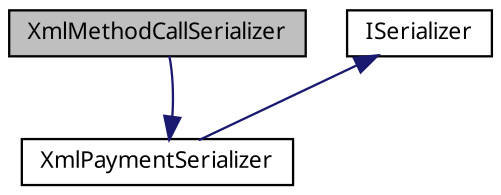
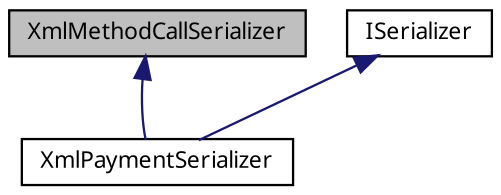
  digraph {
    fontname="Noto Sans"
    node [color=black fontname="Noto Sans" fontsize=10 shape=record]
    edge [color=midnightblue dir=back fontname="Noto Sans" fontsize=10 labelfontname="FreeSans.ttf" labelfontsize=10 style=solid]
    n1 [fillcolor=grey75 fontcolor=black height=0.2 label=XmlMethodCallSerializer style=filled width=0.4]
    n2 [height=0.2 label=XmlPaymentSerializer width=0.4]
    n3 [height=0.2 label=ISerializer width=0.4]
-   n2 -> n1
+   n1 -> n2
    n3 -> n2
  }
